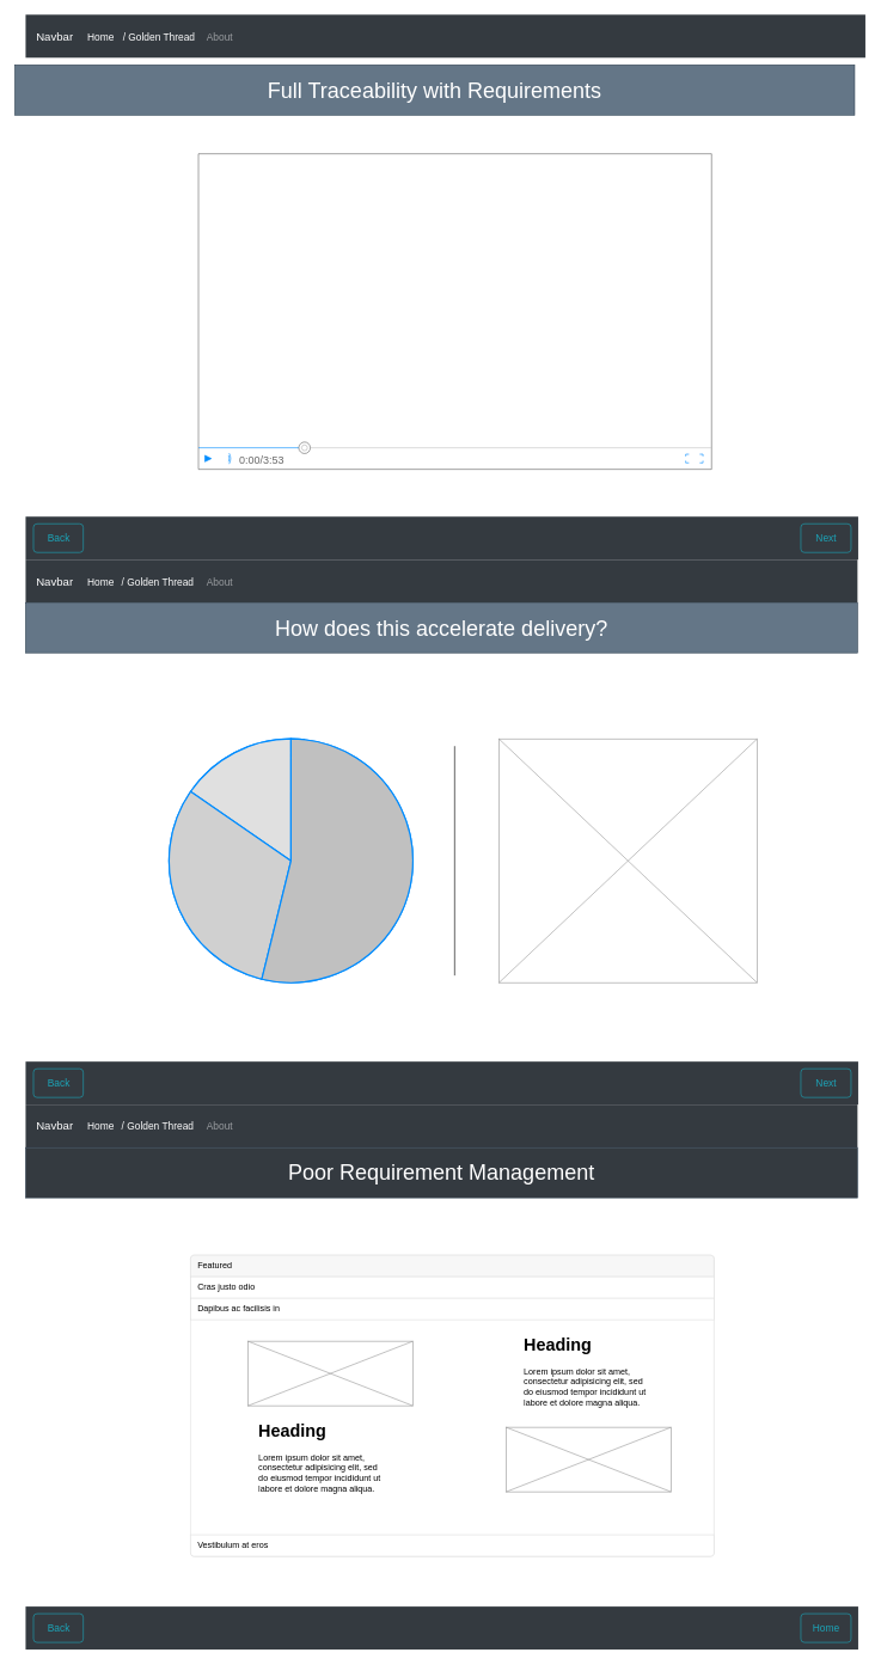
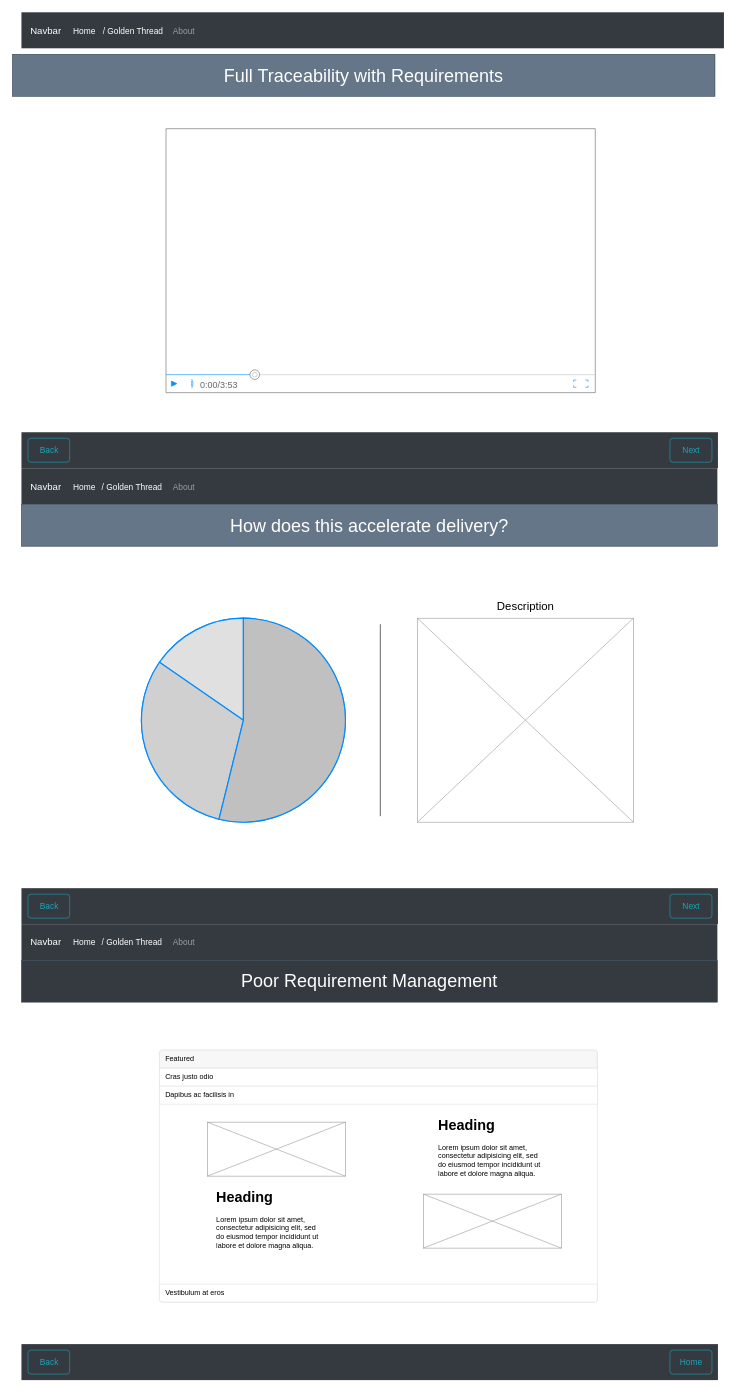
  <mxCell id="0" />
  <mxCell id="1" parent="0" />
  <mxCell id="2" value="Navbar" style="html=1;shadow=0;dashed=0;fillColor=#343A40;strokeColor=none;fontSize=16;fontColor=#ffffff;align=left;spacing=15;" vertex="1" parent="1"><mxGeometry y="780" width="1160" height="60" as="geometry" x="35" /></mxCell>
  <mxCell id="3" value="Home" style="fillColor=none;strokeColor=none;fontSize=14;fontColor=#ffffff;align=center;" vertex="1" parent="2"><mxGeometry width="70" height="40" relative="1" as="geometry"><mxPoint x="70" y="10" as="offset" /></mxGeometry></mxCell>
  <mxCell id="4" value="About" style="fillColor=none;strokeColor=none;fontSize=14;fontColor=#9A9DA0;align=center;" vertex="1" parent="2"><mxGeometry width="80" height="40" relative="1" as="geometry"><mxPoint x="231" y="10" as="offset" /></mxGeometry></mxCell>
  <mxCell id="5" value="/ Golden Thread" style="fillColor=none;strokeColor=none;fontSize=14;fontColor=#ffffff;align=center;" vertex="1" parent="2"><mxGeometry x="149.709" y="10" width="69.402" height="40" as="geometry" /></mxCell>
  <mxCell id="6" value="" style="html=1;shadow=0;dashed=0;fillColor=#343A40;strokeColor=none;fontSize=16;fontColor=#ffffff;align=left;spacing=15;" vertex="1" parent="1"><mxGeometry y="1480" width="1161" height="60" as="geometry" x="35" /></mxCell>
  <mxCell id="7" value="Next" style="html=1;shadow=0;dashed=0;shape=mxgraph.bootstrap.rrect;rSize=5;fontSize=14;fontColor=#1CA5B8;strokeColor=#1CA5B8;fillColor=none;" vertex="1" parent="6"><mxGeometry x="1" width="70" height="40" relative="1" as="geometry"><mxPoint x="-80" y="10" as="offset" /></mxGeometry></mxCell>
  <mxCell id="8" value="Back" style="html=1;shadow=0;dashed=0;shape=mxgraph.bootstrap.rrect;rSize=5;fontSize=14;fontColor=#1CA5B8;strokeColor=#1CA5B8;fillColor=none;" vertex="1" parent="6"><mxGeometry x="10.915" y="10" width="69.462" height="40" as="geometry" /></mxCell>
  <mxCell id="9" value="&lt;font style=&quot;font-size: 30px;&quot;&gt;How does this accelerate delivery?&lt;/font&gt;" style="rounded=0;whiteSpace=wrap;html=1;fillColor=#647687;fontColor=#ffffff;strokeColor=#314354;" vertex="1" parent="1"><mxGeometry y="840" width="1160" height="70" as="geometry" x="35" /></mxCell>
  <mxCell id="10" value="Navbar" style="html=1;shadow=0;dashed=0;fillColor=#343A40;strokeColor=none;fontSize=16;fontColor=#ffffff;align=left;spacing=15;" vertex="1" parent="1"><mxGeometry width="1171" height="60" as="geometry" x="35" y="20" /></mxCell>
  <mxCell id="11" value="Home" style="fillColor=none;strokeColor=none;fontSize=14;fontColor=#ffffff;align=center;" vertex="1" parent="10"><mxGeometry width="70" height="40" relative="1" as="geometry"><mxPoint x="70" y="10" as="offset" /></mxGeometry></mxCell>
  <mxCell id="12" value="About" style="fillColor=none;strokeColor=none;fontSize=14;fontColor=#9A9DA0;align=center;" vertex="1" parent="10"><mxGeometry width="80" height="40" relative="1" as="geometry"><mxPoint x="231" y="10" as="offset" /></mxGeometry></mxCell>
  <mxCell id="13" value="/ Golden Thread" style="fillColor=none;strokeColor=none;fontSize=14;fontColor=#ffffff;align=center;" vertex="1" parent="10"><mxGeometry x="151.129" y="10" width="70.06" height="40" as="geometry" /></mxCell>
  <mxCell id="14" value="" style="html=1;shadow=0;dashed=0;fillColor=#343A40;strokeColor=none;fontSize=16;fontColor=#ffffff;align=left;spacing=15;" vertex="1" parent="1"><mxGeometry y="720" width="1161" height="60" as="geometry" x="35" /></mxCell>
  <mxCell id="15" value="Next" style="html=1;shadow=0;dashed=0;shape=mxgraph.bootstrap.rrect;rSize=5;fontSize=14;fontColor=#1CA5B8;strokeColor=#1CA5B8;fillColor=none;" vertex="1" parent="14"><mxGeometry x="1" width="70" height="40" relative="1" as="geometry"><mxPoint x="-80" y="10" as="offset" /></mxGeometry></mxCell>
  <mxCell id="16" value="Back" style="html=1;shadow=0;dashed=0;shape=mxgraph.bootstrap.rrect;rSize=5;fontSize=14;fontColor=#1CA5B8;strokeColor=#1CA5B8;fillColor=none;" vertex="1" parent="14"><mxGeometry x="10.915" y="10" width="69.462" height="40" as="geometry" /></mxCell>
  <mxCell id="17" value="" style="verticalLabelPosition=bottom;shadow=0;dashed=0;align=center;html=1;verticalAlign=top;strokeWidth=1;shape=mxgraph.mockup.containers.videoPlayer;strokeColor=#666666;strokeColor2=#008cff;strokeColor3=#c4c4c4;textColor=#666666;fillColor2=#008cff;barHeight=30;barPos=20;" vertex="1" parent="1"><mxGeometry x="276" y="214" width="715.5" height="440" as="geometry" /></mxCell>
  <mxCell id="18" value="&lt;font style=&quot;font-size: 30px;&quot;&gt;Full Traceability with Requirements&lt;/font&gt;" style="rounded=0;whiteSpace=wrap;html=1;fillColor=#647687;fontColor=#ffffff;strokeColor=#314354;" vertex="1" parent="1"><mxGeometry x="20" y="90" width="1171" height="70" as="geometry" /></mxCell>
  <mxCell id="19" value="" style="verticalLabelPosition=bottom;shadow=0;dashed=0;align=center;html=1;verticalAlign=top;strokeWidth=1;shape=mxgraph.mockup.graphics.pieChart;strokeColor=#008cff;parts=10,20,35;partColors=#e0e0e0,#d0d0d0,#c0c0c0,#b0b0b0,#a0a0a0;strokeWidth=2;" vertex="1" parent="1"><mxGeometry x="235" y="1030" width="340" height="340" as="geometry" /></mxCell>
  <mxCell id="20" value="" style="endArrow=none;html=1;rounded=0;" edge="1" parent="1"><mxGeometry width="50" height="50" relative="1" as="geometry"><mxPoint x="633.22" y="1360" as="sourcePoint" /><mxPoint x="633.22" y="1040" as="targetPoint" /></mxGeometry></mxCell>
  <mxCell id="21" value="" style="verticalLabelPosition=bottom;shadow=0;dashed=0;align=center;html=1;verticalAlign=top;strokeWidth=1;shape=mxgraph.mockup.graphics.simpleIcon;strokeColor=#999999;" vertex="1" parent="1"><mxGeometry x="695" y="1030" width="360" height="340" as="geometry" /></mxCell>
+ <mxCell id="22" value="&lt;font style=&quot;font-size: 19px;&quot;&gt;Description&lt;/font&gt;" style="text;html=1;align=center;verticalAlign=middle;resizable=0;points=[];autosize=1;strokeColor=none;fillColor=none;" vertex="1" parent="1"><mxGeometry x="815" y="990" width="120" height="40" as="geometry" /></mxCell>
  <mxCell id="23" value="Navbar" style="html=1;shadow=0;dashed=0;fillColor=#343A40;strokeColor=none;fontSize=16;fontColor=#ffffff;align=left;spacing=15;" vertex="1" parent="1"><mxGeometry y="1540" width="1160" height="60" as="geometry" x="35" /></mxCell>
  <mxCell id="24" value="Home" style="fillColor=none;strokeColor=none;fontSize=14;fontColor=#ffffff;align=center;" vertex="1" parent="23"><mxGeometry width="70" height="40" relative="1" as="geometry"><mxPoint x="70" y="10" as="offset" /></mxGeometry></mxCell>
  <mxCell id="25" value="About" style="fillColor=none;strokeColor=none;fontSize=14;fontColor=#9A9DA0;align=center;" vertex="1" parent="23"><mxGeometry width="80" height="40" relative="1" as="geometry"><mxPoint x="231" y="10" as="offset" /></mxGeometry></mxCell>
  <mxCell id="26" value="/ Golden Thread" style="fillColor=none;strokeColor=none;fontSize=14;fontColor=#ffffff;align=center;" vertex="1" parent="23"><mxGeometry x="149.709" y="10" width="69.402" height="40" as="geometry" /></mxCell>
  <mxCell id="27" value="" style="html=1;shadow=0;dashed=0;fillColor=#343A40;strokeColor=none;fontSize=16;fontColor=#ffffff;align=left;spacing=15;" vertex="1" parent="1"><mxGeometry y="2240" width="1161" height="60" as="geometry" x="35" /></mxCell>
  <mxCell id="28" value="Home" style="html=1;shadow=0;dashed=0;shape=mxgraph.bootstrap.rrect;rSize=5;fontSize=14;fontColor=#1CA5B8;strokeColor=#1CA5B8;fillColor=none;" vertex="1" parent="27"><mxGeometry x="1" width="70" height="40" relative="1" as="geometry"><mxPoint x="-80" y="10" as="offset" /></mxGeometry></mxCell>
  <mxCell id="29" value="Back" style="html=1;shadow=0;dashed=0;shape=mxgraph.bootstrap.rrect;rSize=5;fontSize=14;fontColor=#1CA5B8;strokeColor=#1CA5B8;fillColor=none;" vertex="1" parent="27"><mxGeometry x="10.915" y="10" width="69.462" height="40" as="geometry" /></mxCell>
  <mxCell id="30" value="&lt;font style=&quot;font-size: 30px;&quot;&gt;Poor Requirement Management&lt;/font&gt;" style="rounded=0;whiteSpace=wrap;html=1;fillColor=#343a40;fontColor=#ffffff;strokeColor=#314354;" vertex="1" parent="1"><mxGeometry y="1600" width="1160" height="70" as="geometry" x="35" /></mxCell>
  <mxCell id="31" value="" style="html=1;shadow=0;dashed=0;shape=mxgraph.bootstrap.rrect;rSize=5;strokeColor=#DFDFDF;html=1;whiteSpace=wrap;fillColor=#FFFFFF;fontColor=#000000;" vertex="1" parent="1"><mxGeometry x="265" y="1750" width="730" height="420" as="geometry" /></mxCell>
  <mxCell id="32" value="Featured" style="html=1;shadow=0;dashed=0;shape=mxgraph.bootstrap.topButton;strokeColor=inherit;fillColor=#F7F7F7;rSize=5;perimeter=none;whiteSpace=wrap;resizeWidth=1;align=left;spacing=10;" vertex="1" parent="31"><mxGeometry width="730" height="30" relative="1" as="geometry" /></mxCell>
  <mxCell id="33" value="Cras justo odio" style="strokeColor=inherit;fillColor=inherit;gradientColor=inherit;fontColor=inherit;html=1;shadow=0;dashed=0;perimeter=none;whiteSpace=wrap;resizeWidth=1;align=left;spacing=10;" vertex="1" parent="31"><mxGeometry width="730" height="30" relative="1" as="geometry"><mxPoint y="30" as="offset" /></mxGeometry></mxCell>
  <mxCell id="34" value="Dapibus ac facilisis in" style="strokeColor=inherit;fillColor=inherit;gradientColor=inherit;fontColor=inherit;html=1;shadow=0;dashed=0;perimeter=none;whiteSpace=wrap;resizeWidth=1;align=left;spacing=10;" vertex="1" parent="31"><mxGeometry width="730" height="30" relative="1" as="geometry"><mxPoint y="60" as="offset" /></mxGeometry></mxCell>
  <mxCell id="35" value="Vestibulum at eros" style="strokeColor=inherit;fillColor=inherit;gradientColor=inherit;fontColor=inherit;html=1;shadow=0;dashed=0;shape=mxgraph.bootstrap.bottomButton;rSize=5;perimeter=none;whiteSpace=wrap;resizeWidth=1;resizeHeight=0;align=left;spacing=10;" vertex="1" parent="31"><mxGeometry y="1" width="730" height="30" relative="1" as="geometry"><mxPoint y="-30" as="offset" /></mxGeometry></mxCell>
  <mxCell id="36" value="" style="verticalLabelPosition=bottom;shadow=0;dashed=0;align=center;html=1;verticalAlign=top;strokeWidth=1;shape=mxgraph.mockup.graphics.simpleIcon;strokeColor=#999999;" vertex="1" parent="31"><mxGeometry x="80" y="120" width="230" height="90" as="geometry" /></mxCell>
  <mxCell id="37" value="" style="verticalLabelPosition=bottom;shadow=0;dashed=0;align=center;html=1;verticalAlign=top;strokeWidth=1;shape=mxgraph.mockup.graphics.simpleIcon;strokeColor=#999999;" vertex="1" parent="31"><mxGeometry x="440" y="240" width="230" height="90" as="geometry" /></mxCell>
  <mxCell id="38" value="&lt;h1&gt;Heading&lt;/h1&gt;&lt;p&gt;Lorem ipsum dolor sit amet, consectetur adipisicing elit, sed do eiusmod tempor incididunt ut labore et dolore magna aliqua.&lt;/p&gt;" style="text;html=1;strokeColor=none;fillColor=none;spacing=5;spacingTop=-20;whiteSpace=wrap;overflow=hidden;rounded=0;" vertex="1" parent="31"><mxGeometry x="90" y="225" width="190" height="120" as="geometry" /></mxCell>
  <mxCell id="39" value="&lt;h1&gt;Heading&lt;/h1&gt;&lt;p&gt;Lorem ipsum dolor sit amet, consectetur adipisicing elit, sed do eiusmod tempor incididunt ut labore et dolore magna aliqua.&lt;/p&gt;" style="text;html=1;strokeColor=none;fillColor=none;spacing=5;spacingTop=-20;whiteSpace=wrap;overflow=hidden;rounded=0;" vertex="1" parent="31"><mxGeometry x="460" y="105" width="190" height="120" as="geometry" /></mxCell>
